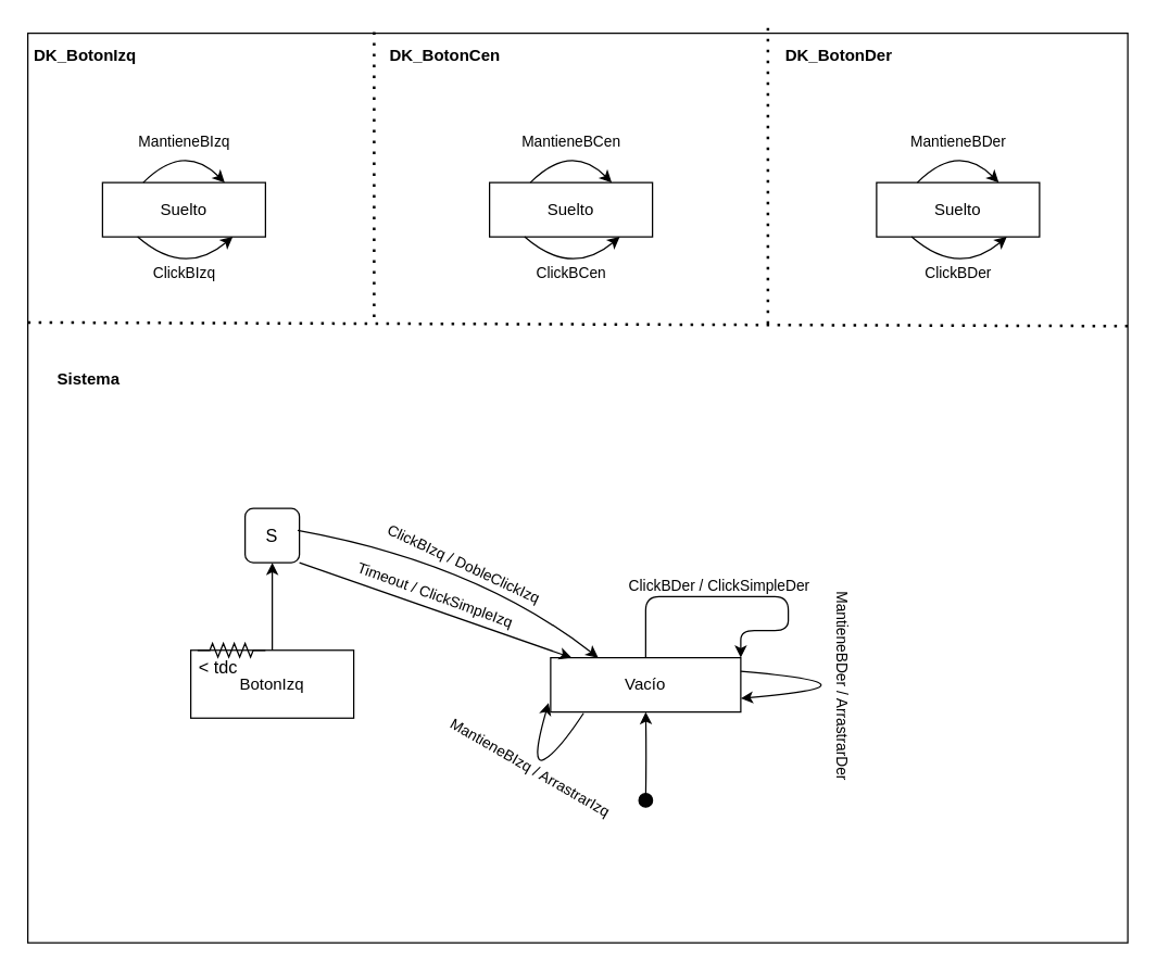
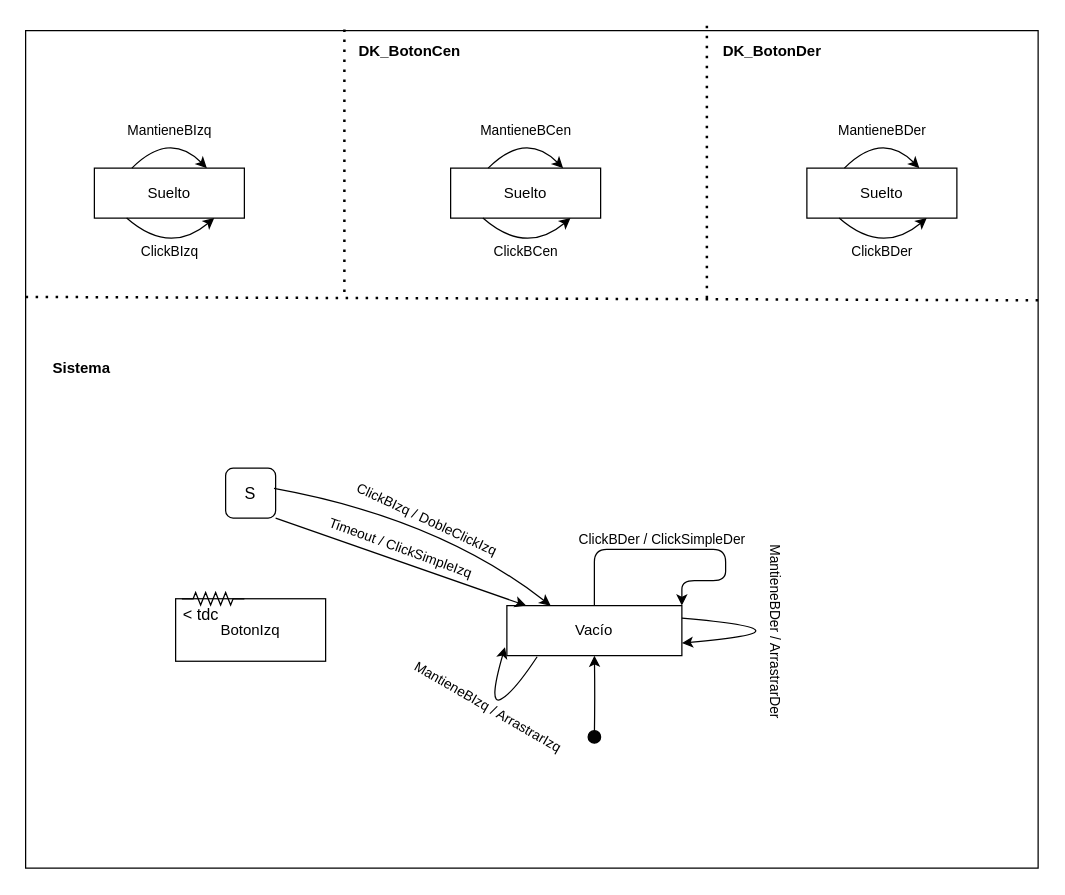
  <mxCell id="0" />
  <mxCell id="1" parent="0" />
  <mxCell id="2" value="" style="rounded=0;whiteSpace=wrap;html=1;" vertex="1" parent="1"><mxGeometry x="20" y="24" width="810" height="670" as="geometry" /></mxCell>
  <mxCell id="3" value="" style="endArrow=none;dashed=1;html=1;dashPattern=1 3;strokeWidth=2;entryX=1.005;entryY=0.322;entryDx=0;entryDy=0;entryPerimeter=0;exitX=0;exitY=0.318;exitDx=0;exitDy=0;exitPerimeter=0;" edge="1" parent="1" source="2" target="2"><mxGeometry width="50" height="50" relative="1" as="geometry"><mxPoint x="15" y="244" as="sourcePoint" /><mxPoint x="615" y="194" as="targetPoint" /></mxGeometry></mxCell>
  <mxCell id="4" value="" style="endArrow=none;dashed=1;html=1;dashPattern=1 3;strokeWidth=2;" edge="1" parent="1"><mxGeometry width="50" height="50" relative="1" as="geometry"><mxPoint x="275" y="23" as="sourcePoint" /><mxPoint x="275" y="234" as="targetPoint" /></mxGeometry></mxCell>
  <mxCell id="5" value="" style="endArrow=none;dashed=1;html=1;dashPattern=1 3;strokeWidth=2;" edge="1" parent="1"><mxGeometry width="50" height="50" relative="1" as="geometry"><mxPoint x="565" y="20" as="sourcePoint" /><mxPoint x="565" y="244" as="targetPoint" /></mxGeometry></mxCell>
- <mxCell id="6" value="DK_BotonIzq" style="text;html=1;strokeColor=none;align=center;verticalAlign=middle;whiteSpace=wrap;rounded=0;fontStyle=1" vertex="1" parent="1"><mxGeometry x="20" y="31" width="85" height="20" as="geometry" /></mxCell>
  <mxCell id="7" value="DK_BotonCen" style="text;html=1;strokeColor=none;align=center;verticalAlign=middle;whiteSpace=wrap;rounded=0;fontStyle=1" vertex="1" parent="1"><mxGeometry x="285" y="31" width="85" height="20" as="geometry" /></mxCell>
  <mxCell id="8" value="DK_BotonDer" style="text;html=1;strokeColor=none;align=center;verticalAlign=middle;whiteSpace=wrap;rounded=0;fontStyle=1" vertex="1" parent="1"><mxGeometry x="575" y="31" width="85" height="20" as="geometry" /></mxCell>
  <mxCell id="9" value="Suelto" style="rounded=0;whiteSpace=wrap;html=1;fillColor=none;" vertex="1" parent="1"><mxGeometry x="75" y="134" width="120" height="40" as="geometry" /></mxCell>
  <mxCell id="10" value="" style="endArrow=classic;html=1;exitX=0.215;exitY=0.999;exitDx=0;exitDy=0;exitPerimeter=0;entryX=0.799;entryY=0.999;entryDx=0;entryDy=0;entryPerimeter=0;curved=1;" edge="1" parent="1" source="9" target="9"><mxGeometry relative="1" as="geometry"><mxPoint x="85" y="224" as="sourcePoint" /><mxPoint x="185" y="224" as="targetPoint" /><Array as="points"><mxPoint x="135" y="204" /></Array></mxGeometry></mxCell>
  <mxCell id="11" value="ClickBIzq" style="edgeLabel;resizable=0;html=1;align=center;verticalAlign=middle;" connectable="0" vertex="1" parent="10"><mxGeometry relative="1" as="geometry"><mxPoint x="-1" y="-3" as="offset" /></mxGeometry></mxCell>
  <mxCell id="12" value="Suelto" style="rounded=0;whiteSpace=wrap;html=1;fillColor=none;" vertex="1" parent="1"><mxGeometry x="360" y="134" width="120" height="40" as="geometry" /></mxCell>
  <mxCell id="13" value="" style="endArrow=classic;html=1;exitX=0.215;exitY=0.999;exitDx=0;exitDy=0;exitPerimeter=0;entryX=0.799;entryY=0.999;entryDx=0;entryDy=0;entryPerimeter=0;curved=1;" edge="1" parent="1" source="12" target="12"><mxGeometry relative="1" as="geometry"><mxPoint x="370" y="224" as="sourcePoint" /><mxPoint x="470" y="224" as="targetPoint" /><Array as="points"><mxPoint x="420" y="204" /></Array></mxGeometry></mxCell>
  <mxCell id="14" value="ClickBCen" style="edgeLabel;resizable=0;html=1;align=center;verticalAlign=middle;" connectable="0" vertex="1" parent="13"><mxGeometry relative="1" as="geometry"><mxPoint x="-1" y="-3" as="offset" /></mxGeometry></mxCell>
  <mxCell id="15" value="Suelto" style="rounded=0;whiteSpace=wrap;html=1;fillColor=none;" vertex="1" parent="1"><mxGeometry x="645" y="134" width="120" height="40" as="geometry" /></mxCell>
  <mxCell id="16" value="" style="endArrow=classic;html=1;exitX=0.215;exitY=0.999;exitDx=0;exitDy=0;exitPerimeter=0;entryX=0.799;entryY=0.999;entryDx=0;entryDy=0;entryPerimeter=0;curved=1;" edge="1" parent="1" source="15" target="15"><mxGeometry relative="1" as="geometry"><mxPoint x="655" y="224" as="sourcePoint" /><mxPoint x="755" y="224" as="targetPoint" /><Array as="points"><mxPoint x="705" y="204" /></Array></mxGeometry></mxCell>
  <mxCell id="17" value="ClickBDer" style="edgeLabel;resizable=0;html=1;align=center;verticalAlign=middle;" connectable="0" vertex="1" parent="16"><mxGeometry relative="1" as="geometry"><mxPoint x="-1" y="-3" as="offset" /></mxGeometry></mxCell>
- <mxCell id="18" value="Sistema" style="text;html=1;strokeColor=none;fillColor=none;align=center;verticalAlign=middle;whiteSpace=wrap;rounded=0;fontStyle=1" vertex="1" parent="1"><mxGeometry x="35" y="269" width="60" height="20" as="geometry" /></mxCell>
+ <mxCell id="18" value="Sistema" style="text;html=1;strokeColor=none;fillColor=none;align=center;verticalAlign=middle;whiteSpace=wrap;rounded=0;fontStyle=1" vertex="1" parent="1"><mxGeometry x="35" y="284" width="60" height="20" as="geometry" /></mxCell>
  <mxCell id="19" value="Vacío" style="rounded=0;whiteSpace=wrap;html=1;fillColor=none;" vertex="1" parent="1"><mxGeometry x="405" y="484" width="140" height="40" as="geometry" /></mxCell>
  <mxCell id="20" value="" style="edgeStyle=orthogonalEdgeStyle;curved=1;orthogonalLoop=1;jettySize=auto;html=1;" edge="1" parent="1" target="19"><mxGeometry relative="1" as="geometry"><mxPoint x="475" y="589" as="sourcePoint" /></mxGeometry></mxCell>
  <mxCell id="21" value="" style="ellipse;whiteSpace=wrap;html=1;aspect=fixed;fillColor=#030303;" vertex="1" parent="1"><mxGeometry x="470" y="584" width="10" height="10" as="geometry" /></mxCell>
  <mxCell id="22" value="" style="group" vertex="1" connectable="0" parent="1"><mxGeometry x="140" y="473.5" width="120" height="55" as="geometry" /></mxCell>
  <mxCell id="23" value="BotonIzq" style="rounded=0;whiteSpace=wrap;html=1;fillColor=#FFFFFF;" vertex="1" parent="22"><mxGeometry y="5" width="120" height="50" as="geometry" /></mxCell>
  <mxCell id="24" value="" style="pointerEvents=1;verticalLabelPosition=bottom;shadow=0;dashed=0;align=center;html=1;verticalAlign=top;shape=mxgraph.electrical.resistors.resistor_2;fillColor=#FFFFFF;" vertex="1" parent="22"><mxGeometry x="5" width="50" height="10" as="geometry" /></mxCell>
  <mxCell id="25" value="&lt;font style=&quot;font-size: 13px;&quot;&gt;&amp;lt; tdc&lt;/font&gt;" style="text;html=1;strokeColor=none;fillColor=none;align=center;verticalAlign=middle;whiteSpace=wrap;rounded=0;fontSize=13;" vertex="1" parent="22"><mxGeometry x="3" y="12" width="35" height="10" as="geometry" /></mxCell>
  <mxCell id="26" value="" style="endArrow=classic;html=1;exitX=0.25;exitY=0;exitDx=0;exitDy=0;entryX=0.75;entryY=0;entryDx=0;entryDy=0;curved=1;" edge="1" parent="1" source="9" target="9"><mxGeometry relative="1" as="geometry"><mxPoint x="375" y="154" as="sourcePoint" /><mxPoint x="475" y="154" as="targetPoint" /><Array as="points"><mxPoint x="135" y="104" /></Array></mxGeometry></mxCell>
  <mxCell id="27" value="MantieneBIzq" style="edgeLabel;resizable=0;html=1;align=center;verticalAlign=middle;" connectable="0" vertex="1" parent="26"><mxGeometry relative="1" as="geometry" /></mxCell>
  <mxCell id="28" value="" style="endArrow=classic;html=1;exitX=0.25;exitY=0;exitDx=0;exitDy=0;entryX=0.75;entryY=0;entryDx=0;entryDy=0;curved=1;" edge="1" parent="1"><mxGeometry relative="1" as="geometry"><mxPoint x="390" y="134" as="sourcePoint" /><mxPoint x="450" y="134" as="targetPoint" /><Array as="points"><mxPoint x="420" y="104" /></Array></mxGeometry></mxCell>
  <mxCell id="29" value="MantieneBCen" style="edgeLabel;resizable=0;html=1;align=center;verticalAlign=middle;" connectable="0" vertex="1" parent="28"><mxGeometry relative="1" as="geometry" /></mxCell>
  <mxCell id="30" value="" style="endArrow=classic;html=1;exitX=0.25;exitY=0;exitDx=0;exitDy=0;entryX=0.75;entryY=0;entryDx=0;entryDy=0;curved=1;" edge="1" parent="1"><mxGeometry relative="1" as="geometry"><mxPoint x="675" y="134" as="sourcePoint" /><mxPoint x="735" y="134" as="targetPoint" /><Array as="points"><mxPoint x="705" y="104" /></Array></mxGeometry></mxCell>
  <mxCell id="31" value="MantieneBDer" style="edgeLabel;resizable=0;html=1;align=center;verticalAlign=middle;" connectable="0" vertex="1" parent="30"><mxGeometry relative="1" as="geometry" /></mxCell>
  <mxCell id="32" value="S" style="whiteSpace=wrap;html=1;aspect=fixed;fontSize=13;fillColor=#FFFFFF;rounded=1;" vertex="1" parent="1"><mxGeometry x="180" y="374" width="40" height="40" as="geometry" /></mxCell>
- <mxCell id="33" value="" style="endArrow=classic;html=1;fontSize=13;exitX=0.5;exitY=0;exitDx=0;exitDy=0;entryX=0.5;entryY=1;entryDx=0;entryDy=0;" edge="1" parent="1" source="23" target="32"><mxGeometry width="50" height="50" relative="1" as="geometry"><mxPoint x="450" y="404" as="sourcePoint" /><mxPoint x="500" y="354" as="targetPoint" /></mxGeometry></mxCell>
  <mxCell id="34" value="" style="endArrow=classic;html=1;fontSize=13;exitX=1;exitY=1;exitDx=0;exitDy=0;entryX=0.11;entryY=0;entryDx=0;entryDy=0;entryPerimeter=0;" edge="1" parent="1" source="32" target="19"><mxGeometry relative="1" as="geometry"><mxPoint x="420" y="384" as="sourcePoint" /><mxPoint x="520" y="384" as="targetPoint" /></mxGeometry></mxCell>
  <mxCell id="35" value="Timeout / ClickSimpleIzq" style="edgeLabel;resizable=0;html=1;align=center;verticalAlign=middle;rotation=20;" connectable="0" vertex="1" parent="34"><mxGeometry relative="1" as="geometry"><mxPoint y="-12" as="offset" /></mxGeometry></mxCell>
  <mxCell id="36" value="" style="endArrow=classic;html=1;fontSize=13;exitX=0.968;exitY=0.407;exitDx=0;exitDy=0;exitPerimeter=0;entryX=0.25;entryY=0;entryDx=0;entryDy=0;curved=1;" edge="1" parent="1" source="32" target="19"><mxGeometry relative="1" as="geometry"><mxPoint x="420" y="384" as="sourcePoint" /><mxPoint x="520" y="384" as="targetPoint" /><Array as="points"><mxPoint x="350" y="414" /></Array></mxGeometry></mxCell>
  <mxCell id="37" value="ClickBIzq / DobleClickIzq" style="edgeLabel;resizable=0;html=1;align=center;verticalAlign=middle;rotation=25;" connectable="0" vertex="1" parent="36"><mxGeometry relative="1" as="geometry"><mxPoint y="2" as="offset" /></mxGeometry></mxCell>
  <mxCell id="38" value="" style="endArrow=classic;html=1;fontSize=13;exitX=0.173;exitY=1.023;exitDx=0;exitDy=0;exitPerimeter=0;entryX=-0.011;entryY=0.832;entryDx=0;entryDy=0;entryPerimeter=0;curved=1;" edge="1" parent="1" source="19" target="19"><mxGeometry relative="1" as="geometry"><mxPoint x="332.5" y="634" as="sourcePoint" /><mxPoint x="432.5" y="634" as="targetPoint" /><Array as="points"><mxPoint x="410" y="554" /><mxPoint x="390" y="564" /></Array></mxGeometry></mxCell>
  <mxCell id="39" value="MantieneBIzq / ArrastrarIzq" style="edgeLabel;resizable=0;html=1;align=center;verticalAlign=middle;rotation=30;" connectable="0" vertex="1" parent="38"><mxGeometry relative="1" as="geometry"><mxPoint x="-4" y="2" as="offset" /></mxGeometry></mxCell>
  <mxCell id="40" value="" style="endArrow=classic;html=1;fontSize=13;edgeStyle=orthogonalEdgeStyle;exitX=0.5;exitY=0;exitDx=0;exitDy=0;entryX=1;entryY=0;entryDx=0;entryDy=0;" edge="1" parent="1" source="19" target="19"><mxGeometry relative="1" as="geometry"><mxPoint x="520" y="394" as="sourcePoint" /><mxPoint x="620" y="394" as="targetPoint" /><Array as="points"><mxPoint x="475" y="439" /><mxPoint x="580" y="439" /><mxPoint x="580" y="464" /><mxPoint x="545" y="464" /></Array></mxGeometry></mxCell>
  <mxCell id="41" value="ClickBDer / ClickSimpleDer" style="edgeLabel;resizable=0;html=1;align=center;verticalAlign=middle;" connectable="0" vertex="1" parent="40"><mxGeometry relative="1" as="geometry"><mxPoint x="-17" y="-9" as="offset" /></mxGeometry></mxCell>
  <mxCell id="42" value="" style="endArrow=classic;html=1;fontSize=13;exitX=1;exitY=0.25;exitDx=0;exitDy=0;edgeStyle=orthogonalEdgeStyle;entryX=1;entryY=0.75;entryDx=0;entryDy=0;curved=1;" edge="1" parent="1" source="19" target="19"><mxGeometry relative="1" as="geometry"><mxPoint x="550" y="500.8" as="sourcePoint" /><mxPoint x="650" y="500.8" as="targetPoint" /><Array as="points"><mxPoint x="660" y="504" /></Array></mxGeometry></mxCell>
  <mxCell id="43" value="MantieneBDer / ArrastrarDer" style="edgeLabel;resizable=0;html=1;align=center;verticalAlign=middle;rotation=90;" connectable="0" vertex="1" parent="42"><mxGeometry relative="1" as="geometry"><mxPoint x="-40" as="offset" /></mxGeometry></mxCell>
